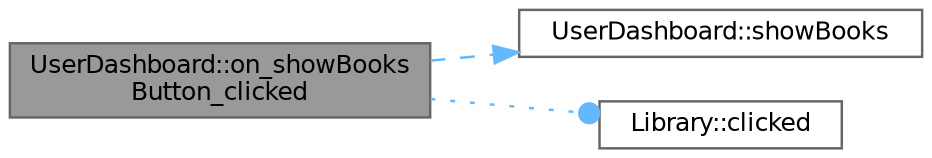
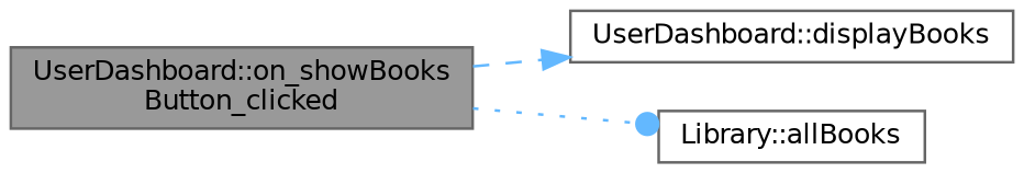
  digraph {
    rankdir=LR
    node [color=grey40 fillcolor=white fontname=Helvetica fontsize=10 shape=box style=filled]
    edge [color=steelblue1 fontname=Helvetica fontsize=10 labelfontname=Helvetica labelfontsize=10]
    n1 [color=gray40 fillcolor=grey60 fontcolor=black height=0.2 label="UserDashboard::on_showBooks\lButton_clicked" width=0.4]
-   n2 [height=0.2 label="UserDashboard::showBooks" width=0.4]
-   n3 [height=0.2 label="Library::clicked" width=0.4]
+   n2 [height=0.2 label="UserDashboard::displayBooks" width=0.4]
+   n3 [height=0.2 label="Library::allBooks" width=0.4]
    n1 -> n2 [arrowhead=normal style=dashed]
    n1 -> n3 [arrowhead=dot style=dotted]
  }
